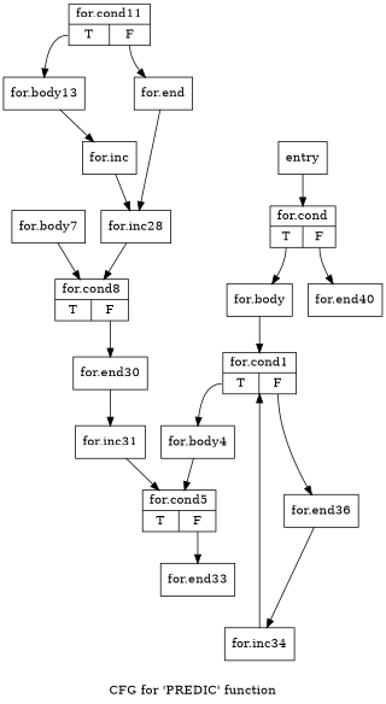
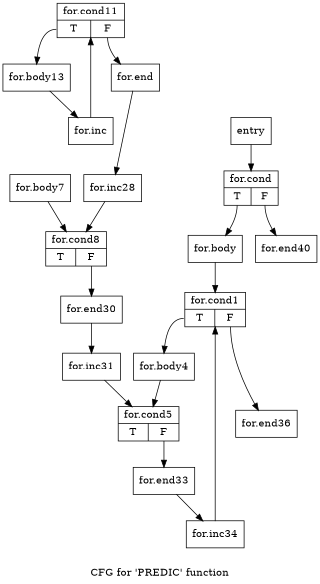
  digraph {
    label="CFG for 'PREDIC' function"
    node [shape=record]
    n1 [label="{entry}"]
    n2 [label="{for.cond|{<s0>T|<s1>F}}"]
    n3 [label="{for.body}"]
    n4 [label="{for.end40}"]
    n5 [label="{for.cond1|{<s0>T|<s1>F}}"]
    n6 [label="{for.body4}"]
    n7 [label="{for.end36}"]
    n8 [label="{for.cond5|{<s0>T|<s1>F}}"]
    n9 [label="{for.end33}"]
    n10 [label="{for.body7}"]
    n11 [label="{for.cond8|{<s0>T|<s1>F}}"]
    n12 [label="{for.inc34}"]
    n13 [label="{for.end30}"]
    n14 [label="{for.inc31}"]
    n15 [label="{for.cond11|{<s0>T|<s1>F}}"]
    n16 [label="{for.body13}"]
    n17 [label="{for.end}"]
    n18 [label="{for.inc}"]
    n19 [label="{for.inc28}"]
    n1 -> n2
    n2 -> n3 [tailport=s0]
    n2 -> n4 [tailport=s1]
    n3 -> n5
    n5 -> n6 [tailport=s0]
    n5 -> n7 [tailport=s1]
    n6 -> n8
    n8 -> n9 [tailport=s1]
-   n7 -> n12
+   n9 -> n12
    n10 -> n11
    n11 -> n13 [tailport=s1]
    n12 -> n5
    n13 -> n14
    n14 -> n8
    n15 -> n16 [tailport=s0]
    n15 -> n17 [tailport=s1]
    n16 -> n18
    n17 -> n19
-   n18 -> n19
+   n18 -> n15
    n19 -> n11
  }
